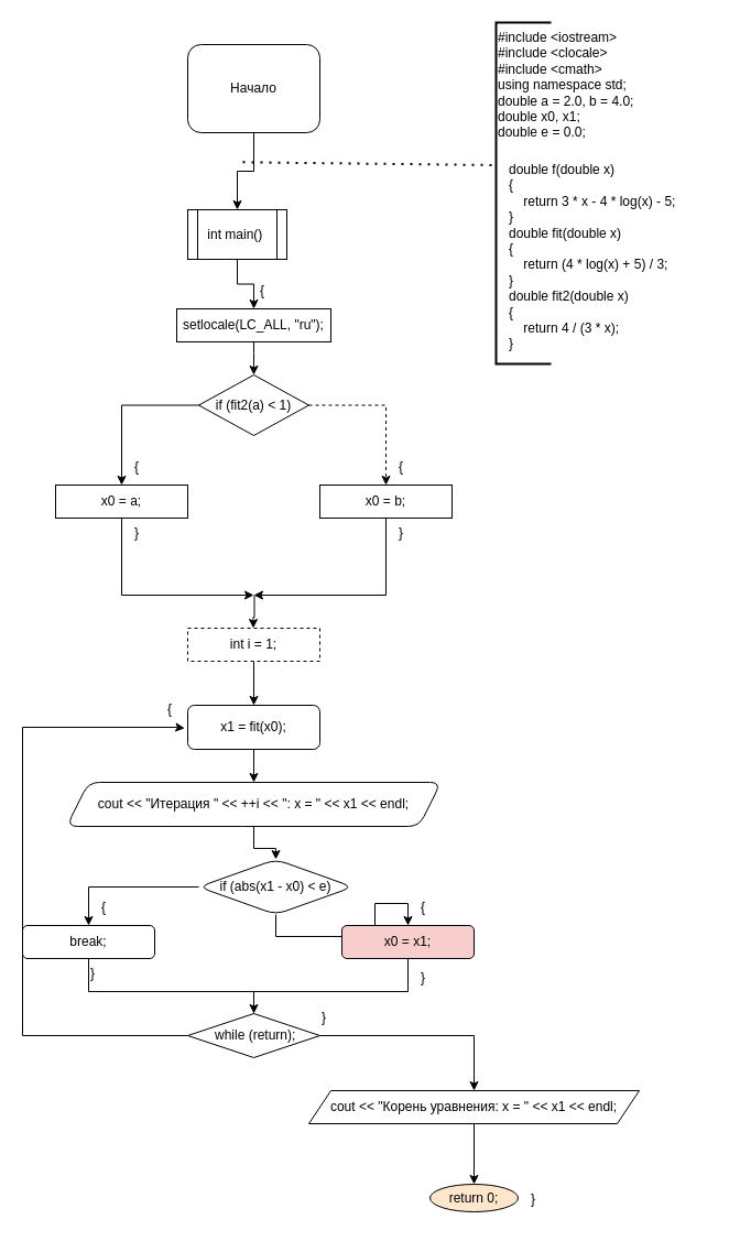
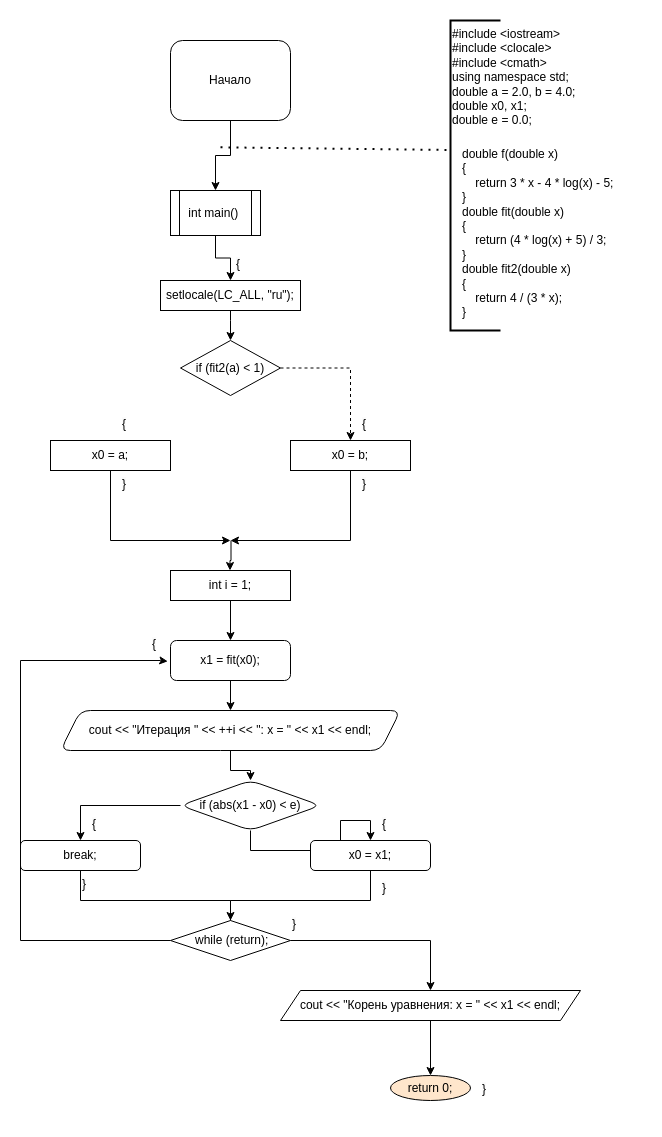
  <mxCell id="0" />
  <mxCell id="1" parent="0" />
  <mxCell id="2" value="" style="edgeStyle=orthogonalEdgeStyle;rounded=0;orthogonalLoop=1;jettySize=auto;html=1;" edge="1" parent="1" source="3" target="5"><mxGeometry relative="1" as="geometry" /></mxCell>
  <mxCell id="3" value="Начало" style="whiteSpace=wrap;html=1;rounded=1;" vertex="1" parent="1"><mxGeometry x="170" y="40" width="120" height="80" as="geometry" /></mxCell>
  <mxCell id="4" value="" style="edgeStyle=orthogonalEdgeStyle;rounded=0;orthogonalLoop=1;jettySize=auto;html=1;" edge="1" parent="1" source="5" target="10"><mxGeometry relative="1" as="geometry" /></mxCell>
  <mxCell id="5" value="&lt;div&gt;int main()&amp;nbsp;&lt;/div&gt;" style="shape=process;whiteSpace=wrap;html=1;backgroundOutline=1;" vertex="1" parent="1"><mxGeometry x="170" y="190" width="90" height="45" as="geometry" /></mxCell>
  <mxCell id="6" value="" style="endArrow=none;dashed=1;html=1;dashPattern=1 3;strokeWidth=2;rounded=0;entryX=-0.009;entryY=0.959;entryDx=0;entryDy=0;entryPerimeter=0;" edge="1" parent="1" target="8"><mxGeometry width="50" height="50" relative="1" as="geometry"><mxPoint x="220" y="146.84" as="sourcePoint" /><mxPoint x="433.2" y="190" as="targetPoint" /></mxGeometry></mxCell>
  <mxCell id="7" value="" style="strokeWidth=2;html=1;shape=mxgraph.flowchart.annotation_1;align=left;pointerEvents=1;" vertex="1" parent="1"><mxGeometry x="450" y="20" width="50" height="310" as="geometry" /></mxCell>
  <mxCell id="8" value="#include &lt;iostream&gt;&#10;#include &lt;clocale&gt;&#10;#include &lt;cmath&gt;&#10;using namespace std;&#10;double a = 2.0, b = 4.0;&#10;double x0, x1;&#10;double e = 0.0;" style="text;whiteSpace=wrap;" vertex="1" parent="1"><mxGeometry x="450" y="20" width="140" height="135" as="geometry" /></mxCell>
  <mxCell id="9" value="" style="edgeStyle=orthogonalEdgeStyle;rounded=0;orthogonalLoop=1;jettySize=auto;html=1;" edge="1" parent="1" source="10" target="15"><mxGeometry relative="1" as="geometry"><Array as="points"><mxPoint x="230" y="320" /><mxPoint x="230" y="320" /></Array></mxGeometry></mxCell>
  <mxCell id="10" value="setlocale(LC_ALL, &quot;ru&quot;);" style="whiteSpace=wrap;html=1;" vertex="1" parent="1"><mxGeometry x="160" y="280" width="140" height="30" as="geometry" /></mxCell>
  <mxCell id="11" value="&lt;span style=&quot;color: rgb(0, 0, 0); font-family: Helvetica; font-size: 12px; font-style: normal; font-variant-ligatures: normal; font-variant-caps: normal; font-weight: 400; letter-spacing: normal; orphans: 2; text-align: center; text-indent: 0px; text-transform: none; widows: 2; word-spacing: 0px; -webkit-text-stroke-width: 0px; white-space: normal; background-color: rgb(251, 251, 251); text-decoration-thickness: initial; text-decoration-style: initial; text-decoration-color: initial; display: inline !important; float: none;&quot;&gt;{&lt;/span&gt;" style="text;whiteSpace=wrap;html=1;" vertex="1" parent="1"><mxGeometry x="234" y="250" width="40" height="40" as="geometry" /></mxCell>
  <mxCell id="12" value="double f(double x)&#10;{&#10;    return 3 * x - 4 * log(x) - 5;&#10;}&#10;double fit(double x)&#10;{&#10;    return (4 * log(x) + 5) / 3;&#10;}&#10;double fit2(double x)&#10;{&#10;    return 4 / (3 * x);&#10;}" style="text;whiteSpace=wrap;" vertex="1" parent="1"><mxGeometry x="460" y="140" width="180" height="200" as="geometry" /></mxCell>
- <mxCell id="13" value="" style="edgeStyle=orthogonalEdgeStyle;rounded=0;orthogonalLoop=1;jettySize=auto;html=1;" edge="1" parent="1" source="15" target="17"><mxGeometry relative="1" as="geometry" /></mxCell>
  <mxCell id="14" value="" style="edgeStyle=orthogonalEdgeStyle;rounded=0;orthogonalLoop=1;jettySize=auto;html=1;dashed=1;" edge="1" parent="1" source="15" target="19"><mxGeometry relative="1" as="geometry" /></mxCell>
  <mxCell id="15" value="if (fit2(a) &lt; 1)" style="rhombus;whiteSpace=wrap;html=1;" vertex="1" parent="1"><mxGeometry x="180" y="340" width="100" height="55" as="geometry" /></mxCell>
  <mxCell id="16" value="" style="edgeStyle=orthogonalEdgeStyle;rounded=0;orthogonalLoop=1;jettySize=auto;html=1;" edge="1" parent="1" source="17"><mxGeometry relative="1" as="geometry"><mxPoint x="230" y="540" as="targetPoint" /><Array as="points"><mxPoint x="110" y="540" /></Array></mxGeometry></mxCell>
  <mxCell id="17" value="x0 = a;" style="whiteSpace=wrap;html=1;" vertex="1" parent="1"><mxGeometry x="50" y="440" width="120" height="30" as="geometry" /></mxCell>
  <mxCell id="18" value="" style="edgeStyle=orthogonalEdgeStyle;rounded=0;orthogonalLoop=1;jettySize=auto;html=1;" edge="1" parent="1" source="19"><mxGeometry relative="1" as="geometry"><mxPoint x="230" y="540" as="targetPoint" /><Array as="points"><mxPoint x="350" y="540" /></Array></mxGeometry></mxCell>
  <mxCell id="19" value="x0 = b;" style="whiteSpace=wrap;html=1;" vertex="1" parent="1"><mxGeometry x="290" y="440" width="120" height="30" as="geometry" /></mxCell>
  <mxCell id="20" value="" style="edgeStyle=orthogonalEdgeStyle;rounded=0;orthogonalLoop=1;jettySize=auto;html=1;" edge="1" parent="1" target="22"><mxGeometry relative="1" as="geometry"><mxPoint x="230.5" y="540" as="sourcePoint" /><mxPoint x="230" y="590" as="targetPoint" /><Array as="points"><mxPoint x="230.5" y="540" /><mxPoint x="230.5" y="560" /><mxPoint x="229.5" y="560" /><mxPoint x="229.5" y="619" /></Array></mxGeometry></mxCell>
  <mxCell id="21" value="" style="edgeStyle=orthogonalEdgeStyle;rounded=0;orthogonalLoop=1;jettySize=auto;html=1;" edge="1" parent="1" source="22" target="24"><mxGeometry relative="1" as="geometry"><mxPoint x="230" y="640" as="targetPoint" /></mxGeometry></mxCell>
- <mxCell id="22" value="int i = 1;" style="rounded=0;whiteSpace=wrap;html=1;dashed=1;" vertex="1" parent="1"><mxGeometry x="170" y="570" width="120" height="30" as="geometry" /></mxCell>
+ <mxCell id="22" value="int i = 1;" style="rounded=0;whiteSpace=wrap;html=1;" vertex="1" parent="1"><mxGeometry x="170" y="570" width="120" height="30" as="geometry" /></mxCell>
  <mxCell id="23" value="" style="edgeStyle=orthogonalEdgeStyle;rounded=0;orthogonalLoop=1;jettySize=auto;html=1;" edge="1" parent="1" source="24" target="26"><mxGeometry relative="1" as="geometry" /></mxCell>
  <mxCell id="24" value="x1 = fit(x0);" style="rounded=1;whiteSpace=wrap;html=1;" vertex="1" parent="1"><mxGeometry x="170" y="640" width="120" height="40" as="geometry" /></mxCell>
  <mxCell id="25" value="" style="edgeStyle=orthogonalEdgeStyle;rounded=0;orthogonalLoop=1;jettySize=auto;html=1;" edge="1" parent="1" source="26" target="29"><mxGeometry relative="1" as="geometry" /></mxCell>
  <mxCell id="26" value="cout &lt;&lt; &quot;Итерация &quot; &lt;&lt; ++i &lt;&lt; &quot;: x = &quot; &lt;&lt; x1 &lt;&lt; endl;" style="shape=parallelogram;perimeter=parallelogramPerimeter;whiteSpace=wrap;html=1;fixedSize=1;rounded=1;" vertex="1" parent="1"><mxGeometry x="60" y="710" width="340" height="40" as="geometry" /></mxCell>
  <mxCell id="27" value="" style="edgeStyle=orthogonalEdgeStyle;rounded=0;orthogonalLoop=1;jettySize=auto;html=1;" edge="1" parent="1" source="29" target="31"><mxGeometry relative="1" as="geometry" /></mxCell>
  <mxCell id="28" value="" style="edgeStyle=orthogonalEdgeStyle;rounded=0;orthogonalLoop=1;jettySize=auto;html=1;" edge="1" parent="1" source="29" target="33"><mxGeometry relative="1" as="geometry" /></mxCell>
  <mxCell id="29" value="if (abs(x1 - x0) &lt; e)" style="rhombus;whiteSpace=wrap;html=1;rounded=1;" vertex="1" parent="1"><mxGeometry x="180" y="780" width="140" height="50" as="geometry" /></mxCell>
  <mxCell id="30" value="" style="edgeStyle=orthogonalEdgeStyle;rounded=0;orthogonalLoop=1;jettySize=auto;html=1;" edge="1" parent="1" source="31"><mxGeometry relative="1" as="geometry"><mxPoint x="230" y="940" as="targetPoint" /><Array as="points"><mxPoint x="80" y="900" /><mxPoint x="230" y="900" /></Array></mxGeometry></mxCell>
  <mxCell id="31" value="break;" style="whiteSpace=wrap;html=1;rounded=1;" vertex="1" parent="1"><mxGeometry x="20" y="840" width="120" height="30" as="geometry" /></mxCell>
  <mxCell id="32" value="" style="edgeStyle=orthogonalEdgeStyle;rounded=0;orthogonalLoop=1;jettySize=auto;html=1;" edge="1" parent="1" source="33" target="36"><mxGeometry relative="1" as="geometry"><mxPoint x="230" y="940" as="targetPoint" /><Array as="points"><mxPoint x="370" y="900" /><mxPoint x="230" y="900" /></Array></mxGeometry></mxCell>
- <mxCell id="33" value="x0 = x1;" style="whiteSpace=wrap;html=1;rounded=1;fillColor=#f8cecc;" vertex="1" parent="1"><mxGeometry x="310" y="840" width="120" height="30" as="geometry" /></mxCell>
+ <mxCell id="33" value="x0 = x1;" style="whiteSpace=wrap;html=1;rounded=1;" vertex="1" parent="1"><mxGeometry x="310" y="840" width="120" height="30" as="geometry" /></mxCell>
  <mxCell id="34" value="" style="edgeStyle=orthogonalEdgeStyle;rounded=0;orthogonalLoop=1;jettySize=auto;html=1;entryX=-0.023;entryY=0.52;entryDx=0;entryDy=0;entryPerimeter=0;" edge="1" parent="1" source="36" target="24"><mxGeometry relative="1" as="geometry"><mxPoint x="160" y="620" as="targetPoint" /><Array as="points"><mxPoint x="20" y="940" /><mxPoint x="20" y="660" /><mxPoint x="160" y="660" /></Array></mxGeometry></mxCell>
  <mxCell id="35" value="" style="edgeStyle=orthogonalEdgeStyle;rounded=0;orthogonalLoop=1;jettySize=auto;html=1;" edge="1" parent="1" source="36" target="38"><mxGeometry relative="1" as="geometry"><Array as="points"><mxPoint x="430" y="940" /></Array></mxGeometry></mxCell>
  <mxCell id="36" value="&amp;nbsp;while (return);" style="rhombus;whiteSpace=wrap;html=1;" vertex="1" parent="1"><mxGeometry x="170" y="920" width="120" height="40" as="geometry" /></mxCell>
  <mxCell id="37" value="" style="edgeStyle=orthogonalEdgeStyle;rounded=0;orthogonalLoop=1;jettySize=auto;html=1;" edge="1" parent="1" source="38" target="39"><mxGeometry relative="1" as="geometry" /></mxCell>
  <mxCell id="38" value="cout &lt;&lt; &quot;Корень уравнения: x = &quot; &lt;&lt; x1 &lt;&lt; endl;" style="shape=parallelogram;perimeter=parallelogramPerimeter;whiteSpace=wrap;html=1;fixedSize=1;" vertex="1" parent="1"><mxGeometry x="280" y="990" width="300" height="30" as="geometry" /></mxCell>
  <mxCell id="39" value="return 0;" style="ellipse;whiteSpace=wrap;html=1;fillColor=#ffe6cc;" vertex="1" parent="1"><mxGeometry x="390" y="1075" width="80" height="25" as="geometry" /></mxCell>
  <mxCell id="40" value="&lt;span style=&quot;color: rgb(0, 0, 0); font-family: Helvetica; font-size: 12px; font-style: normal; font-variant-ligatures: normal; font-variant-caps: normal; font-weight: 400; letter-spacing: normal; orphans: 2; text-align: center; text-indent: 0px; text-transform: none; widows: 2; word-spacing: 0px; -webkit-text-stroke-width: 0px; white-space: normal; background-color: rgb(251, 251, 251); text-decoration-thickness: initial; text-decoration-style: initial; text-decoration-color: initial; display: inline !important; float: none;&quot;&gt;{&lt;/span&gt;" style="text;whiteSpace=wrap;html=1;" vertex="1" parent="1"><mxGeometry x="120" y="410" width="40" height="40" as="geometry" /></mxCell>
  <mxCell id="41" value="&lt;span style=&quot;color: rgb(0, 0, 0); font-family: Helvetica; font-size: 12px; font-style: normal; font-variant-ligatures: normal; font-variant-caps: normal; font-weight: 400; letter-spacing: normal; orphans: 2; text-align: center; text-indent: 0px; text-transform: none; widows: 2; word-spacing: 0px; -webkit-text-stroke-width: 0px; white-space: normal; background-color: rgb(251, 251, 251); text-decoration-thickness: initial; text-decoration-style: initial; text-decoration-color: initial; display: inline !important; float: none;&quot;&gt;{&lt;/span&gt;" style="text;whiteSpace=wrap;html=1;" vertex="1" parent="1"><mxGeometry x="360" y="410" width="40" height="40" as="geometry" /></mxCell>
  <mxCell id="42" value="&lt;span style=&quot;color: rgb(0, 0, 0); font-family: Helvetica; font-size: 12px; font-style: normal; font-variant-ligatures: normal; font-variant-caps: normal; font-weight: 400; letter-spacing: normal; orphans: 2; text-align: center; text-indent: 0px; text-transform: none; widows: 2; word-spacing: 0px; -webkit-text-stroke-width: 0px; white-space: normal; background-color: rgb(251, 251, 251); text-decoration-thickness: initial; text-decoration-style: initial; text-decoration-color: initial; display: inline !important; float: none;&quot;&gt;{&lt;/span&gt;" style="text;whiteSpace=wrap;html=1;" vertex="1" parent="1"><mxGeometry x="90" y="810" width="40" height="40" as="geometry" /></mxCell>
  <mxCell id="43" value="&lt;span style=&quot;color: rgb(0, 0, 0); font-family: Helvetica; font-size: 12px; font-style: normal; font-variant-ligatures: normal; font-variant-caps: normal; font-weight: 400; letter-spacing: normal; orphans: 2; text-align: center; text-indent: 0px; text-transform: none; widows: 2; word-spacing: 0px; -webkit-text-stroke-width: 0px; white-space: normal; background-color: rgb(251, 251, 251); text-decoration-thickness: initial; text-decoration-style: initial; text-decoration-color: initial; display: inline !important; float: none;&quot;&gt;{&lt;/span&gt;" style="text;whiteSpace=wrap;html=1;" vertex="1" parent="1"><mxGeometry x="380" y="810" width="40" height="40" as="geometry" /></mxCell>
  <mxCell id="44" value="&lt;span style=&quot;color: rgb(0, 0, 0); font-family: Helvetica; font-size: 12px; font-style: normal; font-variant-ligatures: normal; font-variant-caps: normal; font-weight: 400; letter-spacing: normal; orphans: 2; text-align: center; text-indent: 0px; text-transform: none; widows: 2; word-spacing: 0px; -webkit-text-stroke-width: 0px; white-space: normal; background-color: rgb(251, 251, 251); text-decoration-thickness: initial; text-decoration-style: initial; text-decoration-color: initial; display: inline !important; float: none;&quot;&gt;{&lt;/span&gt;" style="text;whiteSpace=wrap;html=1;" vertex="1" parent="1"><mxGeometry x="150" y="630" width="40" height="40" as="geometry" /></mxCell>
  <mxCell id="45" value="&lt;span style=&quot;color: rgb(0, 0, 0); font-family: Helvetica; font-size: 12px; font-style: normal; font-variant-ligatures: normal; font-variant-caps: normal; font-weight: 400; letter-spacing: normal; orphans: 2; text-align: center; text-indent: 0px; text-transform: none; widows: 2; word-spacing: 0px; -webkit-text-stroke-width: 0px; white-space: normal; background-color: rgb(251, 251, 251); text-decoration-thickness: initial; text-decoration-style: initial; text-decoration-color: initial; display: inline !important; float: none;&quot;&gt;}&lt;/span&gt;" style="text;whiteSpace=wrap;html=1;" vertex="1" parent="1"><mxGeometry x="290" y="910" width="40" height="40" as="geometry" /></mxCell>
  <mxCell id="46" value="&lt;span style=&quot;color: rgb(0, 0, 0); font-family: Helvetica; font-size: 12px; font-style: normal; font-variant-ligatures: normal; font-variant-caps: normal; font-weight: 400; letter-spacing: normal; orphans: 2; text-align: center; text-indent: 0px; text-transform: none; widows: 2; word-spacing: 0px; -webkit-text-stroke-width: 0px; white-space: normal; background-color: rgb(251, 251, 251); text-decoration-thickness: initial; text-decoration-style: initial; text-decoration-color: initial; display: inline !important; float: none;&quot;&gt;}&lt;/span&gt;" style="text;whiteSpace=wrap;html=1;" vertex="1" parent="1"><mxGeometry x="480" y="1075" width="40" height="40" as="geometry" /></mxCell>
  <mxCell id="47" value="&#10;&lt;span style=&quot;color: rgb(0, 0, 0); font-family: Helvetica; font-size: 12px; font-style: normal; font-variant-ligatures: normal; font-variant-caps: normal; font-weight: 400; letter-spacing: normal; orphans: 2; text-align: center; text-indent: 0px; text-transform: none; widows: 2; word-spacing: 0px; -webkit-text-stroke-width: 0px; white-space: normal; background-color: rgb(251, 251, 251); text-decoration-thickness: initial; text-decoration-style: initial; text-decoration-color: initial; display: inline !important; float: none;&quot;&gt;}&lt;/span&gt;&#10;&#10;" style="text;whiteSpace=wrap;html=1;" vertex="1" parent="1"><mxGeometry x="380" y="860" width="40" height="40" as="geometry" /></mxCell>
  <mxCell id="48" value="&lt;span style=&quot;color: rgb(0, 0, 0); font-family: Helvetica; font-size: 12px; font-style: normal; font-variant-ligatures: normal; font-variant-caps: normal; font-weight: 400; letter-spacing: normal; orphans: 2; text-align: center; text-indent: 0px; text-transform: none; widows: 2; word-spacing: 0px; -webkit-text-stroke-width: 0px; white-space: normal; background-color: rgb(251, 251, 251); text-decoration-thickness: initial; text-decoration-style: initial; text-decoration-color: initial; display: inline !important; float: none;&quot;&gt;}&lt;/span&gt;" style="text;whiteSpace=wrap;html=1;" vertex="1" parent="1"><mxGeometry x="80" y="870" width="40" height="40" as="geometry" /></mxCell>
  <mxCell id="49" value="&lt;span style=&quot;color: rgb(0, 0, 0); font-family: Helvetica; font-size: 12px; font-style: normal; font-variant-ligatures: normal; font-variant-caps: normal; font-weight: 400; letter-spacing: normal; orphans: 2; text-align: center; text-indent: 0px; text-transform: none; widows: 2; word-spacing: 0px; -webkit-text-stroke-width: 0px; white-space: normal; background-color: rgb(251, 251, 251); text-decoration-thickness: initial; text-decoration-style: initial; text-decoration-color: initial; display: inline !important; float: none;&quot;&gt;}&lt;/span&gt;" style="text;whiteSpace=wrap;html=1;" vertex="1" parent="1"><mxGeometry x="120" y="470" width="40" height="40" as="geometry" /></mxCell>
  <mxCell id="50" value="&lt;span style=&quot;color: rgb(0, 0, 0); font-family: Helvetica; font-size: 12px; font-style: normal; font-variant-ligatures: normal; font-variant-caps: normal; font-weight: 400; letter-spacing: normal; orphans: 2; text-align: center; text-indent: 0px; text-transform: none; widows: 2; word-spacing: 0px; -webkit-text-stroke-width: 0px; white-space: normal; background-color: rgb(251, 251, 251); text-decoration-thickness: initial; text-decoration-style: initial; text-decoration-color: initial; display: inline !important; float: none;&quot;&gt;}&lt;/span&gt;" style="text;whiteSpace=wrap;html=1;" vertex="1" parent="1"><mxGeometry x="360" y="470" width="40" height="40" as="geometry" /></mxCell>
